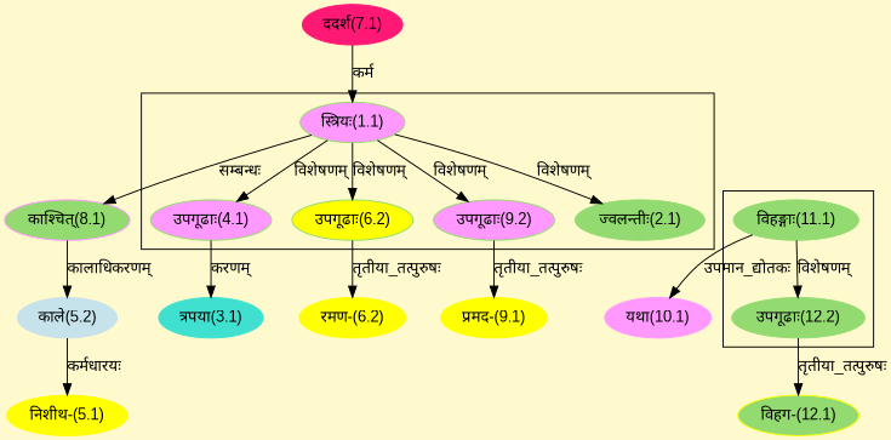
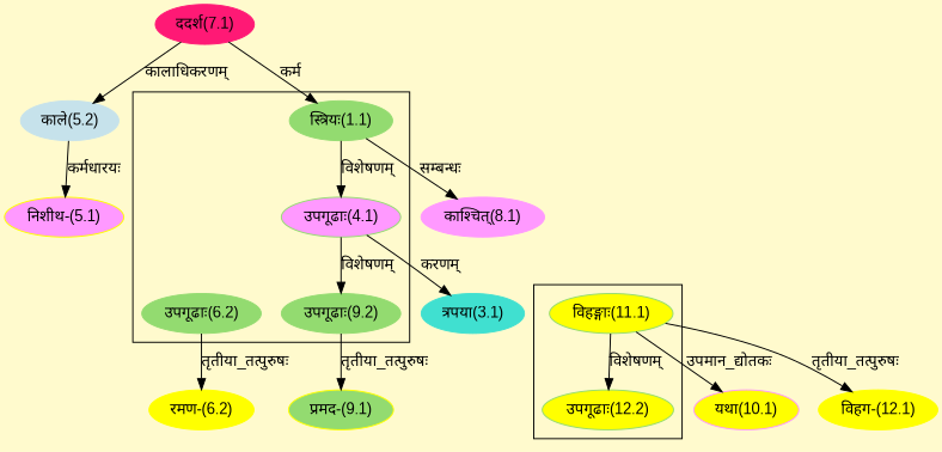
  digraph {
    bgcolor=lemonchiffon1
    compound=true
    fontname="Liberation Sans"
    rankdir=BT
    node [color="#93DB70" fontname="Liberation Sans" style=filled]
    edge [dir=back fontname="Liberation Sans"]
-   n1 [label="ज्वलन्तीः(2.1)"]
-   n2 [label="स्त्रियः(1.1)" fillcolor="#FF99FF"]
+   n2 [label="स्त्रियः(1.1)"]
    n3 [fillcolor="#FF99FF" label="उपगूढाः(4.1)"]
-   n4 [label="उपगूढाः(6.2)" fillcolor="#FFFF00"]
-   n5 [label="उपगूढाः(9.2)" fillcolor="#FF99FF"]
-   n6 [label="उपगूढाः(12.2)"]
-   n7 [label="विहङ्गाः(11.1)"]
+   n4 [label="उपगूढाः(6.2)"]
+   n5 [label="उपगूढाः(9.2)"]
+   n6 [label="उपगूढाः(12.2)" fillcolor="#FFFF00"]
+   n7 [label="विहङ्गाः(11.1)" fillcolor="#FFFF00"]
    n8 [color="#FF1975" label="ददर्श(7.1)"]
    n9 [color="#40E0D0" label="त्रपया(3.1)"]
-   n10 [color="#FFFF00" label="निशीथ-(5.1)"]
+   n10 [color="#FFFF00" label="निशीथ-(5.1)" fillcolor="#FF99FF"]
    n11 [color="#C6E2EB" label="काले(5.2)"]
    n12 [color="#FFFF00" label="रमण-(6.2)"]
-   n13 [color="#FF99FF" label="काश्चित्(8.1)" fillcolor="#93DB70"]
-   n14 [color="#FFFF00" label="प्रमद-(9.1)"]
-   n15 [color="#FF99FF" label="यथा(10.1)"]
-   n16 [color="#FFFF00" label="विहग-(12.1)" fillcolor="#93DB70"]
+   n13 [color="#FF99FF" label="काश्चित्(8.1)"]
+   n14 [color="#FFFF00" label="प्रमद-(9.1)" fillcolor="#93DB70"]
+   n15 [color="#FF99FF" label="यथा(10.1)" fillcolor="#FFFF00"]
+   n16 [color="#FFFF00" label="विहग-(12.1)"]
    subgraph cluster_1 {
-     n1
      n2
      n3
      n4
      n5
    }
    subgraph cluster_2 {
      n6
      n7
    }
-   n1 -> n2 [label="विशेषणम्"]
    n2 -> n8 [label="कर्म"]
    n3 -> n2 [label="विशेषणम्"]
-   n4 -> n2 [label="विशेषणम्"]
-   n5 -> n2 [label="विशेषणम्"]
+   n5 -> n3 [label="विशेषणम्"]
    n6 -> n7 [label="विशेषणम्"]
    n9 -> n3 [label="करणम्"]
    n10 -> n11 [label="कर्मधारयः"]
-   n11 -> n13 [label="कालाधिकरणम्"]
+   n11 -> n8 [label="कालाधिकरणम्"]
    n12 -> n4 [label="तृतीया_तत्पुरुषः"]
    n13 -> n2 [label="सम्बन्धः"]
    n14 -> n5 [label="तृतीया_तत्पुरुषः"]
    n15 -> n7 [label="उपमान_द्योतकः"]
-   n16 -> n6 [label="तृतीया_तत्पुरुषः"]
+   n16 -> n7 [label="तृतीया_तत्पुरुषः"]
  }
